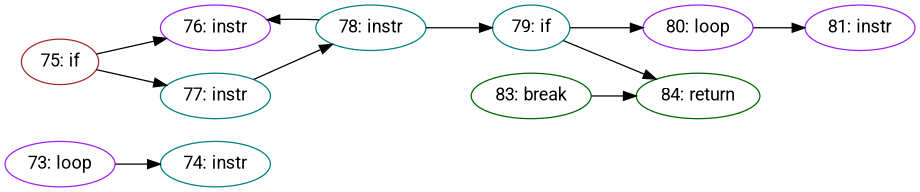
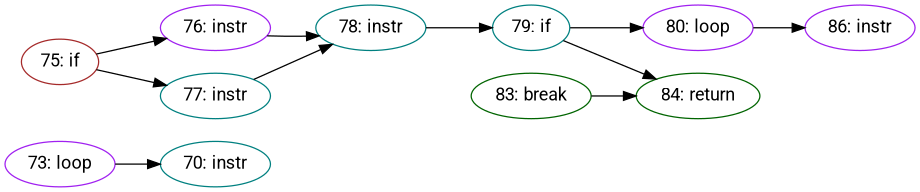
  digraph {
    fontname=Roboto
    rankdir=LR
    node [color=purple fontname=Roboto]
    edge [fontname=Roboto]
    n1 [label="73: loop"]
-   n2 [color=teal label="74: instr"]
+   n2 [color=teal label="70: instr"]
    n3 [color=brown label="75: if"]
    n4 [label="76: instr"]
    n5 [color=teal label="77: instr"]
    n6 [color=teal label="78: instr"]
    n7 [color=teal label="79: if"]
    n8 [label="80: loop"]
    n9 [color=darkgreen label="84: return"]
-   n10 [label="81: instr"]
+   n10 [label="86: instr"]
    n11 [color=darkgreen label="83: break"]
    n1 -> n2
    n3 -> n4
    n3 -> n5
-   n6 -> n4
+   n4 -> n6
    n5 -> n6
    n6 -> n7
    n7 -> n8
    n7 -> n9
    n8 -> n10
    n11 -> n9
  }
